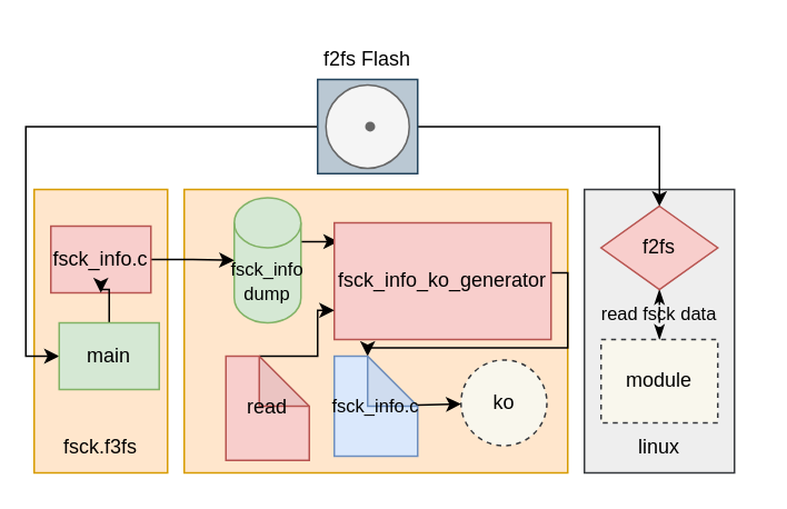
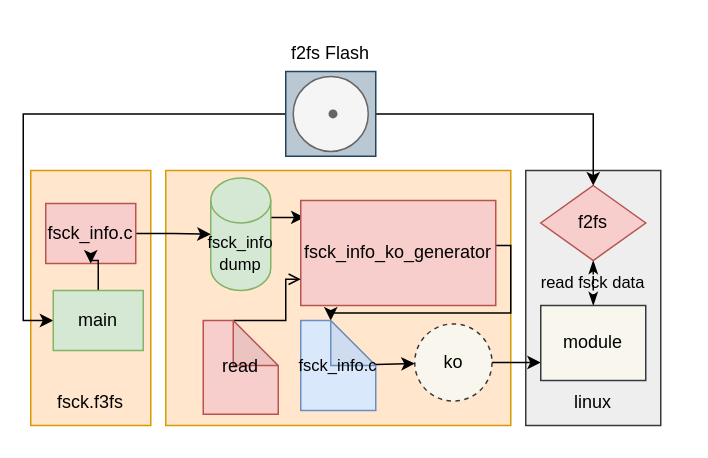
  <mxCell id="0" />
  <mxCell id="1" parent="0" />
  <mxCell id="2" value="" style="rounded=0;whiteSpace=wrap;html=1;fillColor=#ffe6cc;strokeColor=#d79b00;" vertex="1" parent="1"><mxGeometry x="20" y="113" width="80" height="170" as="geometry" /></mxCell>
  <mxCell id="3" value="" style="rounded=0;whiteSpace=wrap;html=1;fillColor=#eeeeee;strokeColor=#36393d;" vertex="1" parent="1"><mxGeometry x="350" y="113" width="90" height="170" as="geometry" /></mxCell>
  <mxCell id="4" value="" style="rounded=0;whiteSpace=wrap;html=1;fillColor=#ffe6cc;strokeColor=#d79b00;" vertex="1" parent="1"><mxGeometry x="110" y="113" width="230" height="170" as="geometry" /></mxCell>
  <mxCell id="5" style="edgeStyle=orthogonalEdgeStyle;rounded=0;orthogonalLoop=1;jettySize=auto;html=1;exitX=1;exitY=0;exitDx=0;exitDy=26.25;exitPerimeter=0;entryX=0.019;entryY=0.165;entryDx=0;entryDy=0;entryPerimeter=0;" edge="1" parent="1" source="6" target="8"><mxGeometry relative="1" as="geometry" /></mxCell>
  <mxCell id="6" value="&lt;font style=&quot;font-size: 11px;&quot;&gt;fsck_info&lt;br style=&quot;&quot;&gt;dump&lt;/font&gt;" style="shape=cylinder3;whiteSpace=wrap;html=1;boundedLbl=1;backgroundOutline=1;size=15;fillColor=#d5e8d4;strokeColor=#82b366;" vertex="1" parent="1"><mxGeometry x="140" y="118" width="40" height="75" as="geometry" /></mxCell>
  <mxCell id="7" style="edgeStyle=orthogonalEdgeStyle;rounded=0;orthogonalLoop=1;jettySize=auto;html=1;exitX=1;exitY=0.5;exitDx=0;exitDy=0;entryX=0;entryY=0;entryDx=20;entryDy=0;entryPerimeter=0;" edge="1" parent="1" target="11"><mxGeometry relative="1" as="geometry"><mxPoint x="330" y="163" as="sourcePoint" /><mxPoint x="220" y="208" as="targetPoint" /><Array as="points"><mxPoint x="340" y="163" /><mxPoint x="340" y="208" /><mxPoint x="220" y="208" /></Array></mxGeometry></mxCell>
  <mxCell id="8" value="fsck_info_ko_generator" style="rounded=0;whiteSpace=wrap;html=1;fillColor=#f8cecc;strokeColor=#b85450;" vertex="1" parent="1"><mxGeometry x="200" y="133" width="130" height="70" as="geometry" /></mxCell>
- <mxCell id="9" style="edgeStyle=orthogonalEdgeStyle;rounded=0;orthogonalLoop=1;jettySize=auto;html=1;exitX=0;exitY=0;exitDx=20;exitDy=0;exitPerimeter=0;entryX=0;entryY=0.75;entryDx=0;entryDy=0;" edge="1" parent="1" source="10" target="8"><mxGeometry relative="1" as="geometry"><Array as="points"><mxPoint x="190" y="213" /><mxPoint x="190" y="185" /></Array></mxGeometry></mxCell>
+ <mxCell id="9" style="edgeStyle=orthogonalEdgeStyle;rounded=0;orthogonalLoop=1;jettySize=auto;html=1;exitX=0;exitY=0;exitDx=20;exitDy=0;exitPerimeter=0;entryX=0;entryY=0.75;entryDx=0;entryDy=0;endArrow=open;" edge="1" parent="1" source="10" target="8"><mxGeometry relative="1" as="geometry"><Array as="points"><mxPoint x="190" y="213" /><mxPoint x="190" y="185" /></Array></mxGeometry></mxCell>
  <mxCell id="10" value="read" style="shape=note;whiteSpace=wrap;html=1;backgroundOutline=1;darkOpacity=0.05;fillColor=#f8cecc;strokeColor=#b85450;" vertex="1" parent="1"><mxGeometry x="135" y="213" width="50" height="62.5" as="geometry" /></mxCell>
  <mxCell id="11" value="&lt;font style=&quot;font-size: 11px;&quot;&gt;&lt;font style=&quot;font-size: 11px;&quot;&gt;fsck_info&lt;/font&gt;.c&lt;/font&gt;" style="shape=note;whiteSpace=wrap;html=1;backgroundOutline=1;darkOpacity=0.05;fillColor=#dae8fc;strokeColor=#6c8ebf;" vertex="1" parent="1"><mxGeometry x="200" y="213" width="50" height="60" as="geometry" /></mxCell>
+ <mxCell id="12" style="edgeStyle=orthogonalEdgeStyle;rounded=0;orthogonalLoop=1;jettySize=auto;html=1;exitX=1;exitY=0.5;exitDx=0;exitDy=0;entryX=0;entryY=0.75;entryDx=0;entryDy=0;" edge="1" parent="1" source="13" target="16"><mxGeometry relative="1" as="geometry" /></mxCell>
  <mxCell id="13" value="ko" style="ellipse;whiteSpace=wrap;html=1;aspect=fixed;fillColor=#f9f7ed;strokeColor=#36393d;dashed=1;" vertex="1" parent="1"><mxGeometry x="276" y="215.25" width="51.5" height="51.5" as="geometry" /></mxCell>
  <mxCell id="14" style="edgeStyle=orthogonalEdgeStyle;rounded=0;orthogonalLoop=1;jettySize=auto;html=1;exitX=0.5;exitY=1;exitDx=0;exitDy=0;endArrow=classicThin;endFill=1;startArrow=classicThin;startFill=1;dashed=1;" edge="1" parent="1" source="15" target="16"><mxGeometry relative="1" as="geometry" /></mxCell>
  <mxCell id="15" value="f2fs" style="rhombus;whiteSpace=wrap;html=1;fillColor=#f8cecc;strokeColor=#b85450;" vertex="1" parent="1"><mxGeometry x="360" y="123" width="70" height="50" as="geometry" /></mxCell>
- <mxCell id="16" value="module" style="rounded=0;whiteSpace=wrap;html=1;fillColor=#f9f7ed;strokeColor=#36393d;dashed=1;" vertex="1" parent="1"><mxGeometry x="360" y="203" width="70" height="50" as="geometry" /></mxCell>
+ <mxCell id="16" value="module" style="rounded=0;whiteSpace=wrap;html=1;fillColor=#f9f7ed;strokeColor=#36393d;" vertex="1" parent="1"><mxGeometry x="360" y="203" width="70" height="50" as="geometry" /></mxCell>
  <mxCell id="17" style="edgeStyle=orthogonalEdgeStyle;rounded=0;orthogonalLoop=1;jettySize=auto;html=1;exitX=0;exitY=0.5;exitDx=0;exitDy=0;entryX=0;entryY=0.5;entryDx=0;entryDy=0;" edge="1" parent="1" source="19" target="27"><mxGeometry relative="1" as="geometry" /></mxCell>
  <mxCell id="18" style="edgeStyle=orthogonalEdgeStyle;rounded=0;orthogonalLoop=1;jettySize=auto;html=1;exitX=1;exitY=0.5;exitDx=0;exitDy=0;" edge="1" parent="1" source="19" target="15"><mxGeometry relative="1" as="geometry" /></mxCell>
  <mxCell id="19" value="" style="rounded=0;whiteSpace=wrap;html=1;fillColor=#bac8d3;strokeColor=#23445d;" vertex="1" parent="1"><mxGeometry x="190" y="47" width="60" height="56.5" as="geometry" /></mxCell>
  <mxCell id="20" value="" style="ellipse;whiteSpace=wrap;html=1;aspect=fixed;fillColor=#f5f5f5;fontColor=#333333;strokeColor=#666666;" vertex="1" parent="1"><mxGeometry x="195" y="50.25" width="50" height="50" as="geometry" /></mxCell>
  <mxCell id="21" value="" style="whiteSpace=wrap;html=1;aspect=fixed;shape=waypoint;sketch=0;fillStyle=solid;size=6;pointerEvents=1;points=[];fillColor=#f5f5f5;resizable=0;rotatable=0;perimeter=centerPerimeter;snapToPoint=1;fontColor=#333333;strokeColor=#666666;" vertex="1" parent="1"><mxGeometry x="204" y="57.75" width="35" height="35" as="geometry" /></mxCell>
  <mxCell id="22" value="fsck.f3fs" style="text;html=1;strokeColor=none;fillColor=none;align=center;verticalAlign=middle;whiteSpace=wrap;rounded=0;" vertex="1" parent="1"><mxGeometry x="30" y="253" width="60" height="30" as="geometry" /></mxCell>
  <mxCell id="23" value="linux" style="text;html=1;strokeColor=none;fillColor=none;align=center;verticalAlign=middle;whiteSpace=wrap;rounded=0;" vertex="1" parent="1"><mxGeometry x="365" y="253" width="60" height="30" as="geometry" /></mxCell>
  <mxCell id="24" style="edgeStyle=orthogonalEdgeStyle;rounded=0;orthogonalLoop=1;jettySize=auto;html=1;exitX=1;exitY=0.5;exitDx=0;exitDy=0;entryX=0;entryY=0.5;entryDx=0;entryDy=0;entryPerimeter=0;" edge="1" parent="1" source="25" target="6"><mxGeometry relative="1" as="geometry" /></mxCell>
  <mxCell id="25" value="fsck_info.c" style="rounded=0;whiteSpace=wrap;html=1;fillColor=#f8cecc;strokeColor=#b85450;" vertex="1" parent="1"><mxGeometry x="30" y="135" width="60" height="40" as="geometry" /></mxCell>
  <mxCell id="26" style="edgeStyle=orthogonalEdgeStyle;rounded=0;orthogonalLoop=1;jettySize=auto;html=1;exitX=0.5;exitY=0;exitDx=0;exitDy=0;" edge="1" parent="1" source="27" target="25"><mxGeometry relative="1" as="geometry" /></mxCell>
  <mxCell id="27" value="main" style="rounded=0;whiteSpace=wrap;html=1;fillColor=#d5e8d4;strokeColor=#82b366;" vertex="1" parent="1"><mxGeometry x="35" y="193" width="60" height="40" as="geometry" /></mxCell>
  <mxCell id="28" value="" style="endArrow=classic;html=1;rounded=0;endFill=1;" edge="1" parent="1" source="11" target="13"><mxGeometry width="50" height="50" relative="1" as="geometry"><mxPoint x="400" y="363" as="sourcePoint" /><mxPoint x="450" y="313" as="targetPoint" /></mxGeometry></mxCell>
  <mxCell id="29" value="f2fs Flash" style="text;html=1;strokeColor=none;fillColor=none;align=center;verticalAlign=middle;whiteSpace=wrap;rounded=0;" vertex="1" parent="1"><mxGeometry x="190" y="20.25" width="60" height="30" as="geometry" /></mxCell>
  <mxCell id="30" value="&lt;font style=&quot;font-size: 11px;&quot;&gt;read fsck data&lt;/font&gt;" style="text;html=1;strokeColor=none;fillColor=none;align=center;verticalAlign=middle;whiteSpace=wrap;rounded=0;" vertex="1" parent="1"><mxGeometry x="340" y="173" width="110" height="30" as="geometry" /></mxCell>
